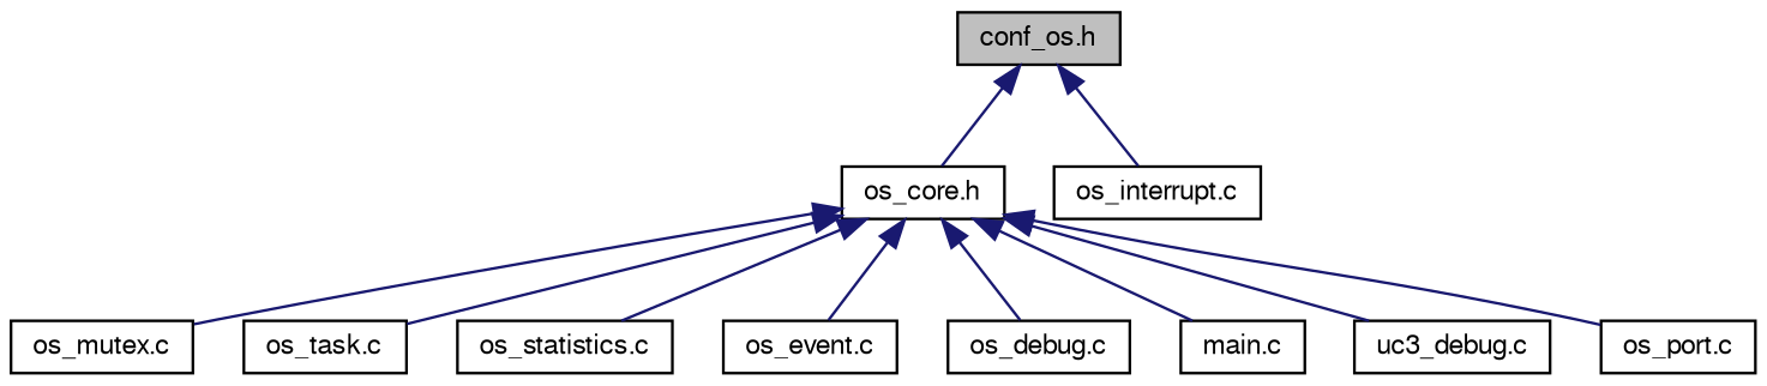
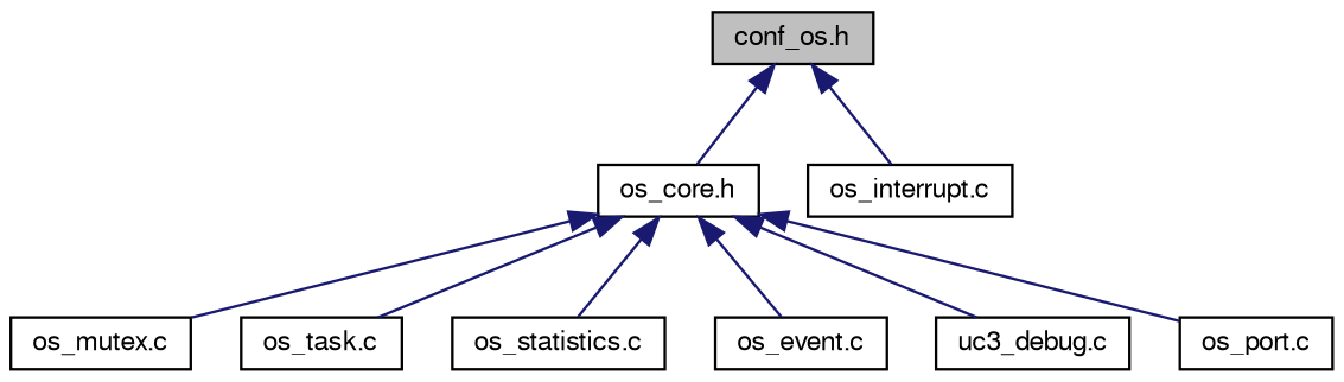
  digraph {
    node [color=black fillcolor=white fontname=FreeSans fontsize=10 shape=record style=filled]
    edge [color=midnightblue dir=back fontname=FreeSans fontsize=10 labelfontname=FreeSans labelfontsize=10 style=solid]
    n1 [fillcolor=grey75 fontcolor=black height=0.2 label="conf_os.h" width=0.4]
    n2 [height=0.2 label="os_core.h" width=0.4]
    n3 [height=0.2 label="os_interrupt.c" width=0.4]
    n4 [height=0.2 label="os_mutex.c" width=0.4]
    n5 [height=0.2 label="os_task.c" width=0.4]
    n6 [height=0.2 label="os_statistics.c" width=0.4]
    n7 [height=0.2 label="os_event.c" width=0.4]
-   n8 [height=0.2 label="os_debug.c" width=0.4]
-   n9 [height=0.2 label="main.c" width=0.4]
    n10 [height=0.2 label="uc3_debug.c" width=0.4]
    n11 [height=0.2 label="os_port.c" width=0.4]
    n1 -> n2
    n1 -> n3
    n2 -> n4
    n2 -> n5
    n2 -> n6
    n2 -> n7
-   n2 -> n8
-   n2 -> n9
    n2 -> n10
    n2 -> n11
  }
